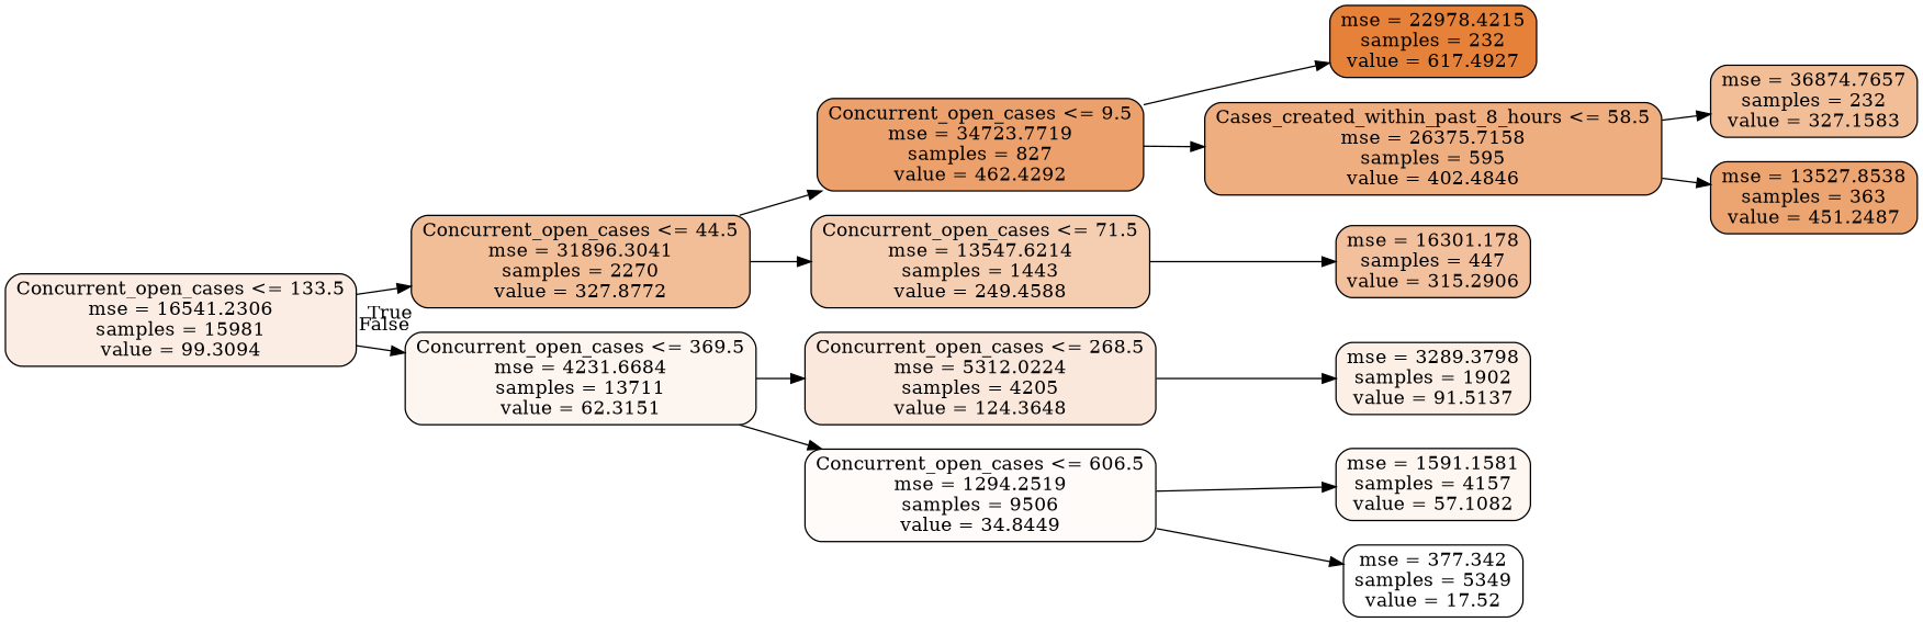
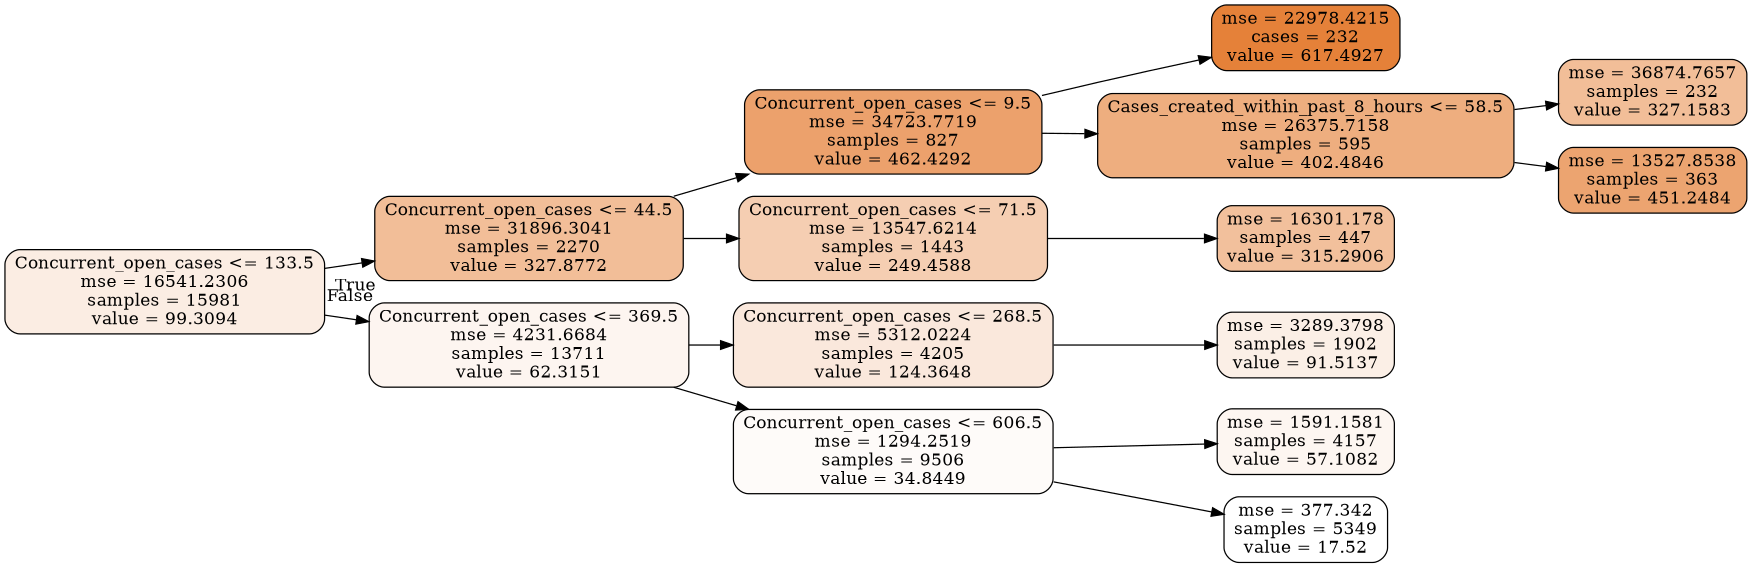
  digraph {
    fontname="DejaVu Serif"
    rankdir=LR
    node [color=black fillcolor="#e5813984" fontname="DejaVu Serif" shape=box style="filled, rounded"]
    edge [fontname="DejaVu Serif"]
    n1 [fillcolor="#e5813923" label="Concurrent_open_cases <= 133.5\nmse = 16541.2306\nsamples = 15981\nvalue = 99.3094"]
    n2 [label="Concurrent_open_cases <= 44.5\nmse = 31896.3041\nsamples = 2270\nvalue = 327.8772"]
    n3 [fillcolor="#e5813913" label="Concurrent_open_cases <= 369.5\nmse = 4231.6684\nsamples = 13711\nvalue = 62.3151"]
    n4 [fillcolor="#e58139bd" label="Concurrent_open_cases <= 9.5\nmse = 34723.7719\nsamples = 827\nvalue = 462.4292"]
    n5 [fillcolor="#e5813963" label="Concurrent_open_cases <= 71.5\nmse = 13547.6214\nsamples = 1443\nvalue = 249.4588"]
    n6 [fillcolor="#e581392d" label="Concurrent_open_cases <= 268.5\nmse = 5312.0224\nsamples = 4205\nvalue = 124.3648"]
    n7 [fillcolor="#e5813907" label="Concurrent_open_cases <= 606.5\nmse = 1294.2519\nsamples = 9506\nvalue = 34.8449"]
-   n8 [fillcolor="#e58139ff" label="mse = 22978.4215\nsamples = 232\nvalue = 617.4927"]
+   n8 [fillcolor="#e58139ff" label="mse = 22978.4215\ncases = 232\nvalue = 617.4927"]
    n9 [fillcolor="#e58139a4" label="Cases_created_within_past_8_hours <= 58.5\nmse = 26375.7158\nsamples = 595\nvalue = 402.4846"]
    n10 [fillcolor="#e581397f" label="mse = 16301.178\nsamples = 447\nvalue = 315.2906"]
    n11 [label="mse = 36874.7657\nsamples = 232\nvalue = 327.1583"]
-   n12 [fillcolor="#e58139b8" label="mse = 13527.8538\nsamples = 363\nvalue = 451.2487"]
+   n12 [fillcolor="#e58139b8" label="mse = 13527.8538\nsamples = 363\nvalue = 451.2484"]
    n13 [fillcolor="#e581391f" label="mse = 3289.3798\nsamples = 1902\nvalue = 91.5137"]
    n14 [fillcolor="#e5813911" label="mse = 1591.1581\nsamples = 4157\nvalue = 57.1082"]
    n15 [fillcolor="#e5813900" label="mse = 377.342\nsamples = 5349\nvalue = 17.52"]
    n1 -> n2 [headlabel=True labelangle=45 labeldistance=2.5]
    n1 -> n3 [headlabel=False labelangle=-45 labeldistance=2.5]
    n2 -> n4
    n2 -> n5
    n3 -> n6
    n3 -> n7
    n4 -> n8
    n4 -> n9
    n5 -> n10
    n6 -> n13
    n7 -> n14
    n7 -> n15
    n9 -> n11
    n9 -> n12
  }
